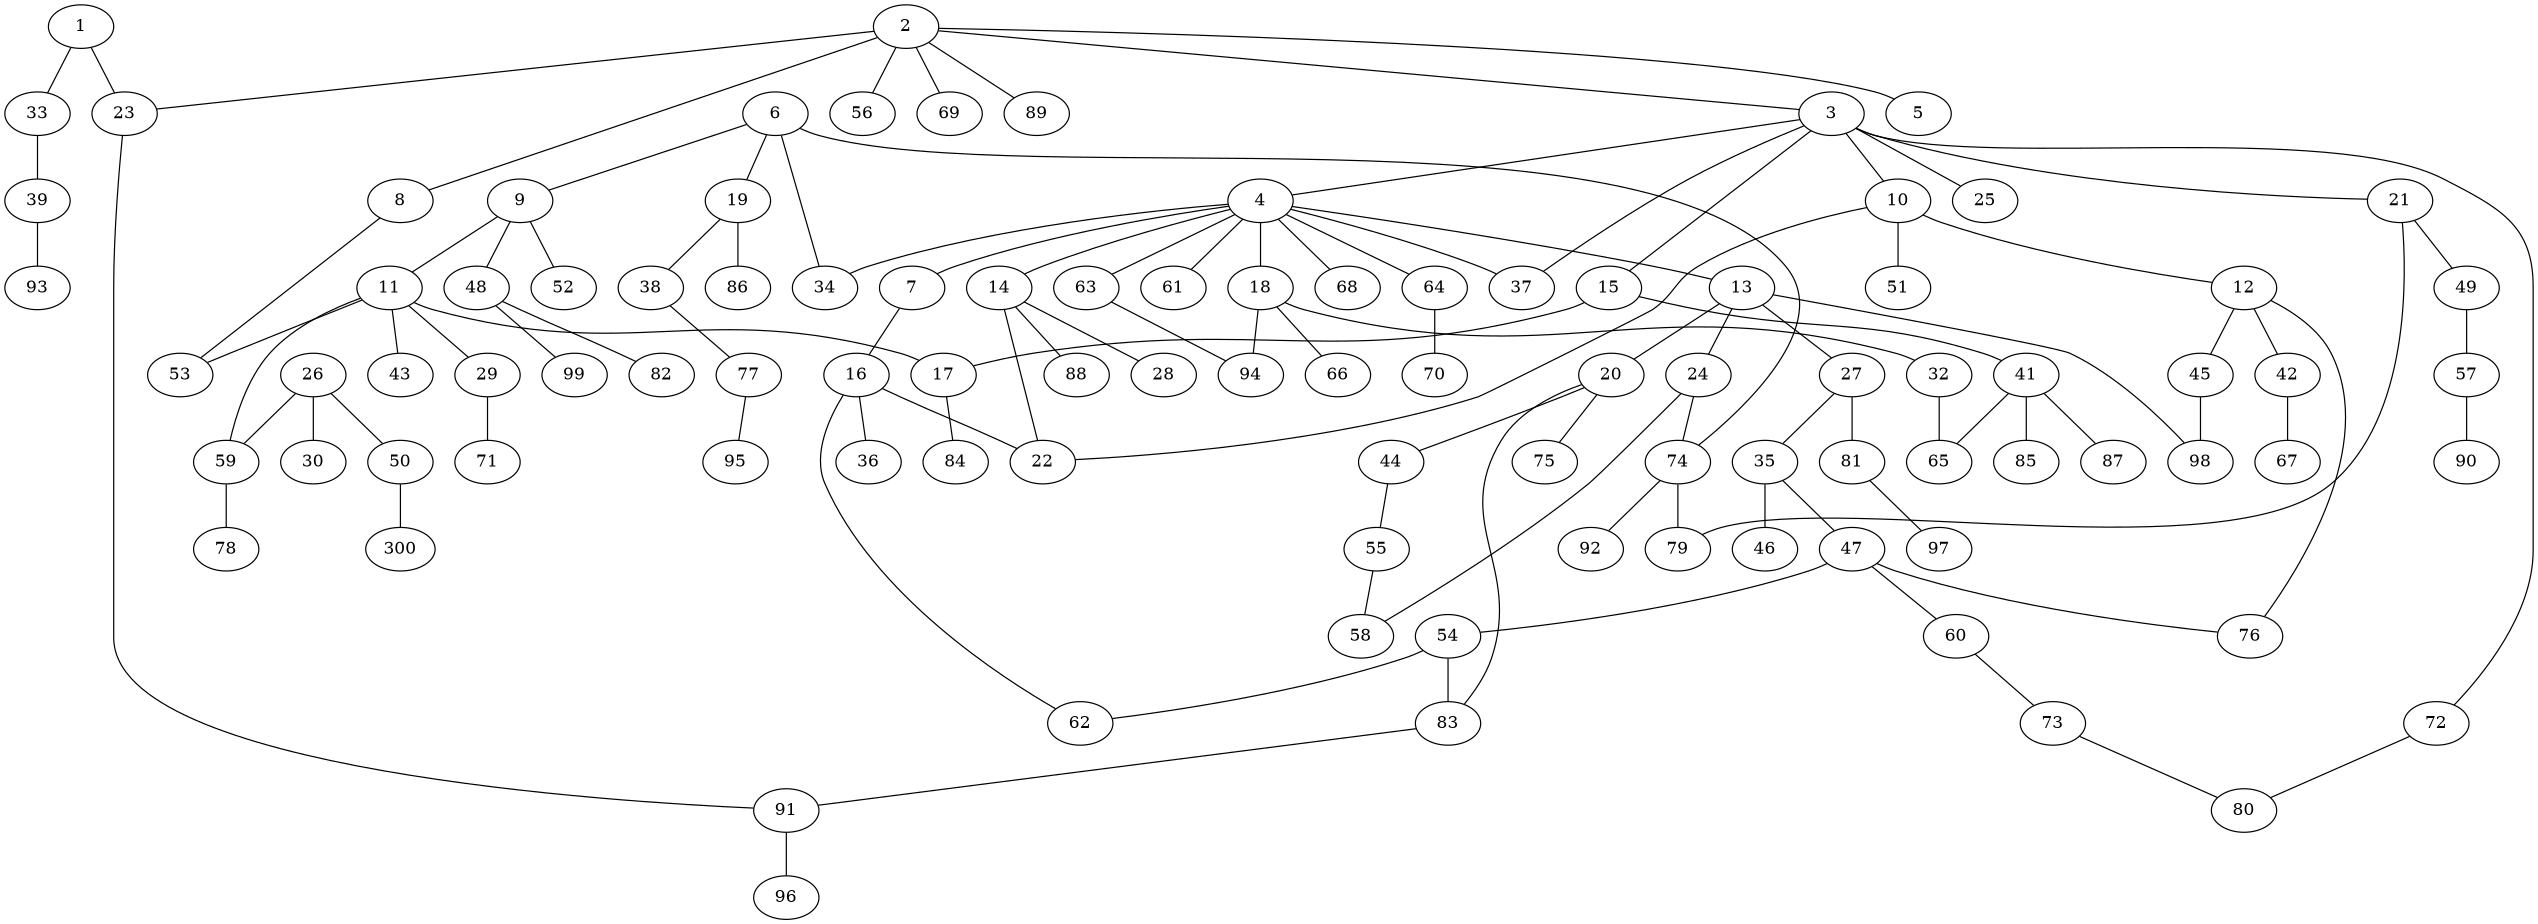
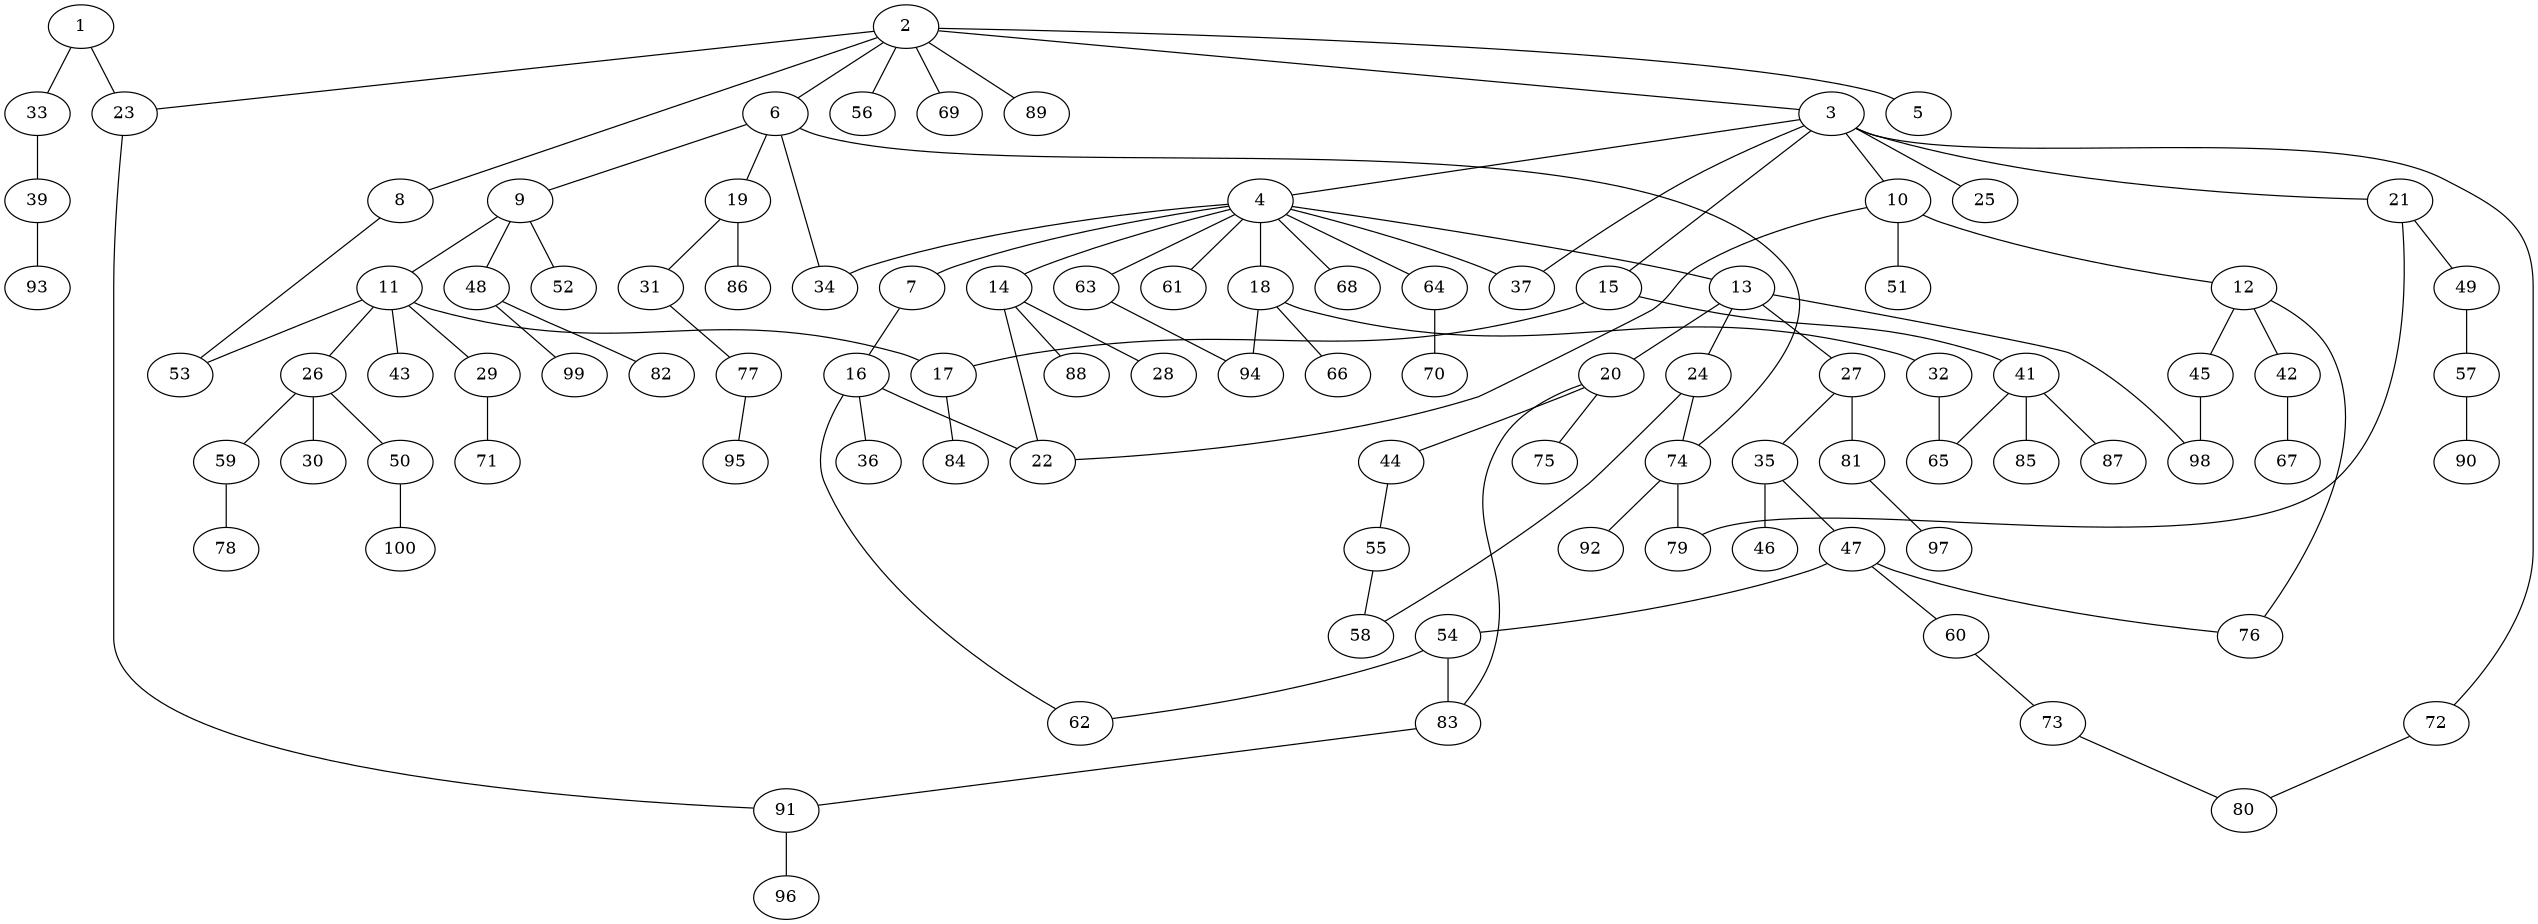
  graph {
    1
    23
    33
    2
    3
    5
    6
    8
    56
    69
    89
    91
    39
    4
    10
    15
    21
    25
    37
    72
    34
    9
    19
    74
    53
    96
    93
    7
    13
    14
    18
    61
    63
    64
    68
    12
    22
    51
    17
    41
    49
    79
    80
    11
    48
    52
-   38
+   38 [label=31]
    86
    92
    16
    20
    27
    98
    24
    28
    88
    32
    66
    94
    70
    42
    45
    76
    84
    65
    85
    87
    57
    36
    62
    83
    44
    75
    35
    81
    26
    29
    43
    82
    99
    77
    30
    50
    59
    71
    67
-   100 [label=300]
+   100
    78
    58
    55
    46
    47
    97
    95
    90
    54
    60
    73
    1 -- 23
    1 -- 33
    23 -- 91
    33 -- 39
    2 -- 23
    2 -- 3
    2 -- 5
+   2 -- 6
    2 -- 8
    2 -- 56
    2 -- 69
    2 -- 89
    3 -- 4
    3 -- 10
    3 -- 15
    3 -- 21
    3 -- 25
    3 -- 37
    3 -- 72
    6 -- 34
    6 -- 9
    6 -- 19
    6 -- 74
    8 -- 53
    91 -- 96
    39 -- 93
    4 -- 37
    4 -- 34
    4 -- 7
    4 -- 13
    4 -- 14
    4 -- 18
    4 -- 61
    4 -- 63
    4 -- 64
    4 -- 68
    10 -- 12
    10 -- 22
    10 -- 51
    15 -- 17
    15 -- 41
    21 -- 49
    21 -- 79
    72 -- 80
    9 -- 11
    9 -- 48
    9 -- 52
    19 -- 38
    19 -- 86
    74 -- 79
    74 -- 92
    7 -- 16
    13 -- 20
    13 -- 27
    13 -- 98
    13 -- 24
    14 -- 22
    14 -- 28
    14 -- 88
    18 -- 32
    18 -- 66
    18 -- 94
    63 -- 94
    64 -- 70
    12 -- 42
    12 -- 45
    12 -- 76
    17 -- 84
    41 -- 65
    41 -- 85
    41 -- 87
    49 -- 57
    11 -- 53
    11 -- 17
-   11 -- 59
+   11 -- 26
    11 -- 29
    11 -- 43
    48 -- 82
    48 -- 99
    38 -- 77
    16 -- 22
    16 -- 36
    16 -- 62
    20 -- 83
    20 -- 44
    20 -- 75
    27 -- 35
    27 -- 81
    24 -- 74
    24 -- 58
    32 -- 65
    42 -- 67
    45 -- 98
    57 -- 90
    83 -- 91
    44 -- 55
    35 -- 46
    35 -- 47
    81 -- 97
    26 -- 30
    26 -- 50
    26 -- 59
    29 -- 71
    77 -- 95
    50 -- 100
    59 -- 78
    55 -- 58
    47 -- 76
    47 -- 54
    47 -- 60
    54 -- 62
    54 -- 83
    60 -- 73
    73 -- 80
  }
